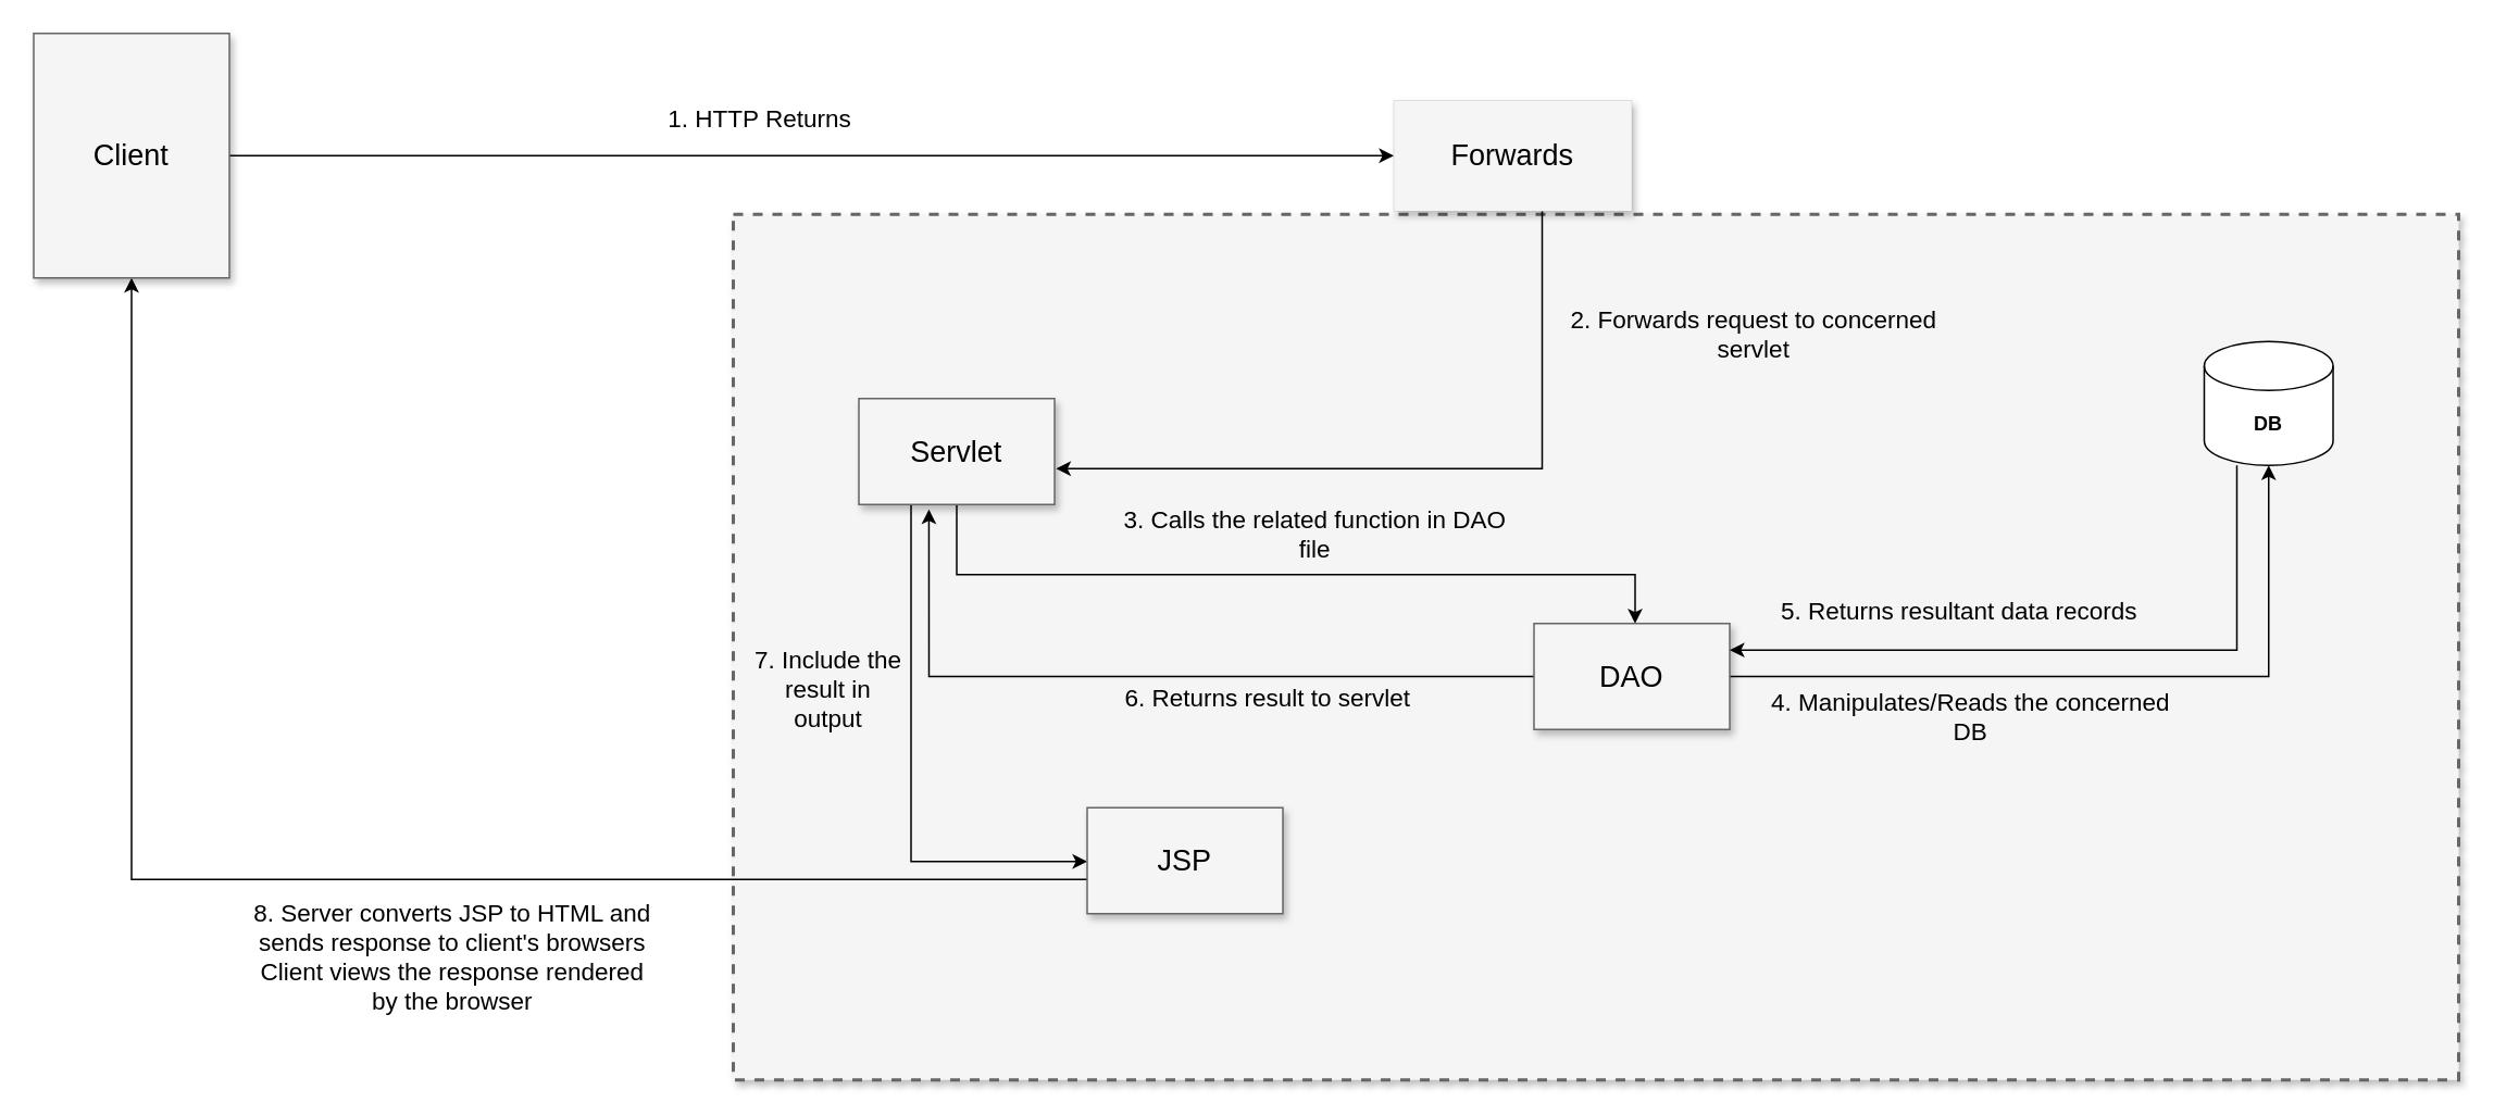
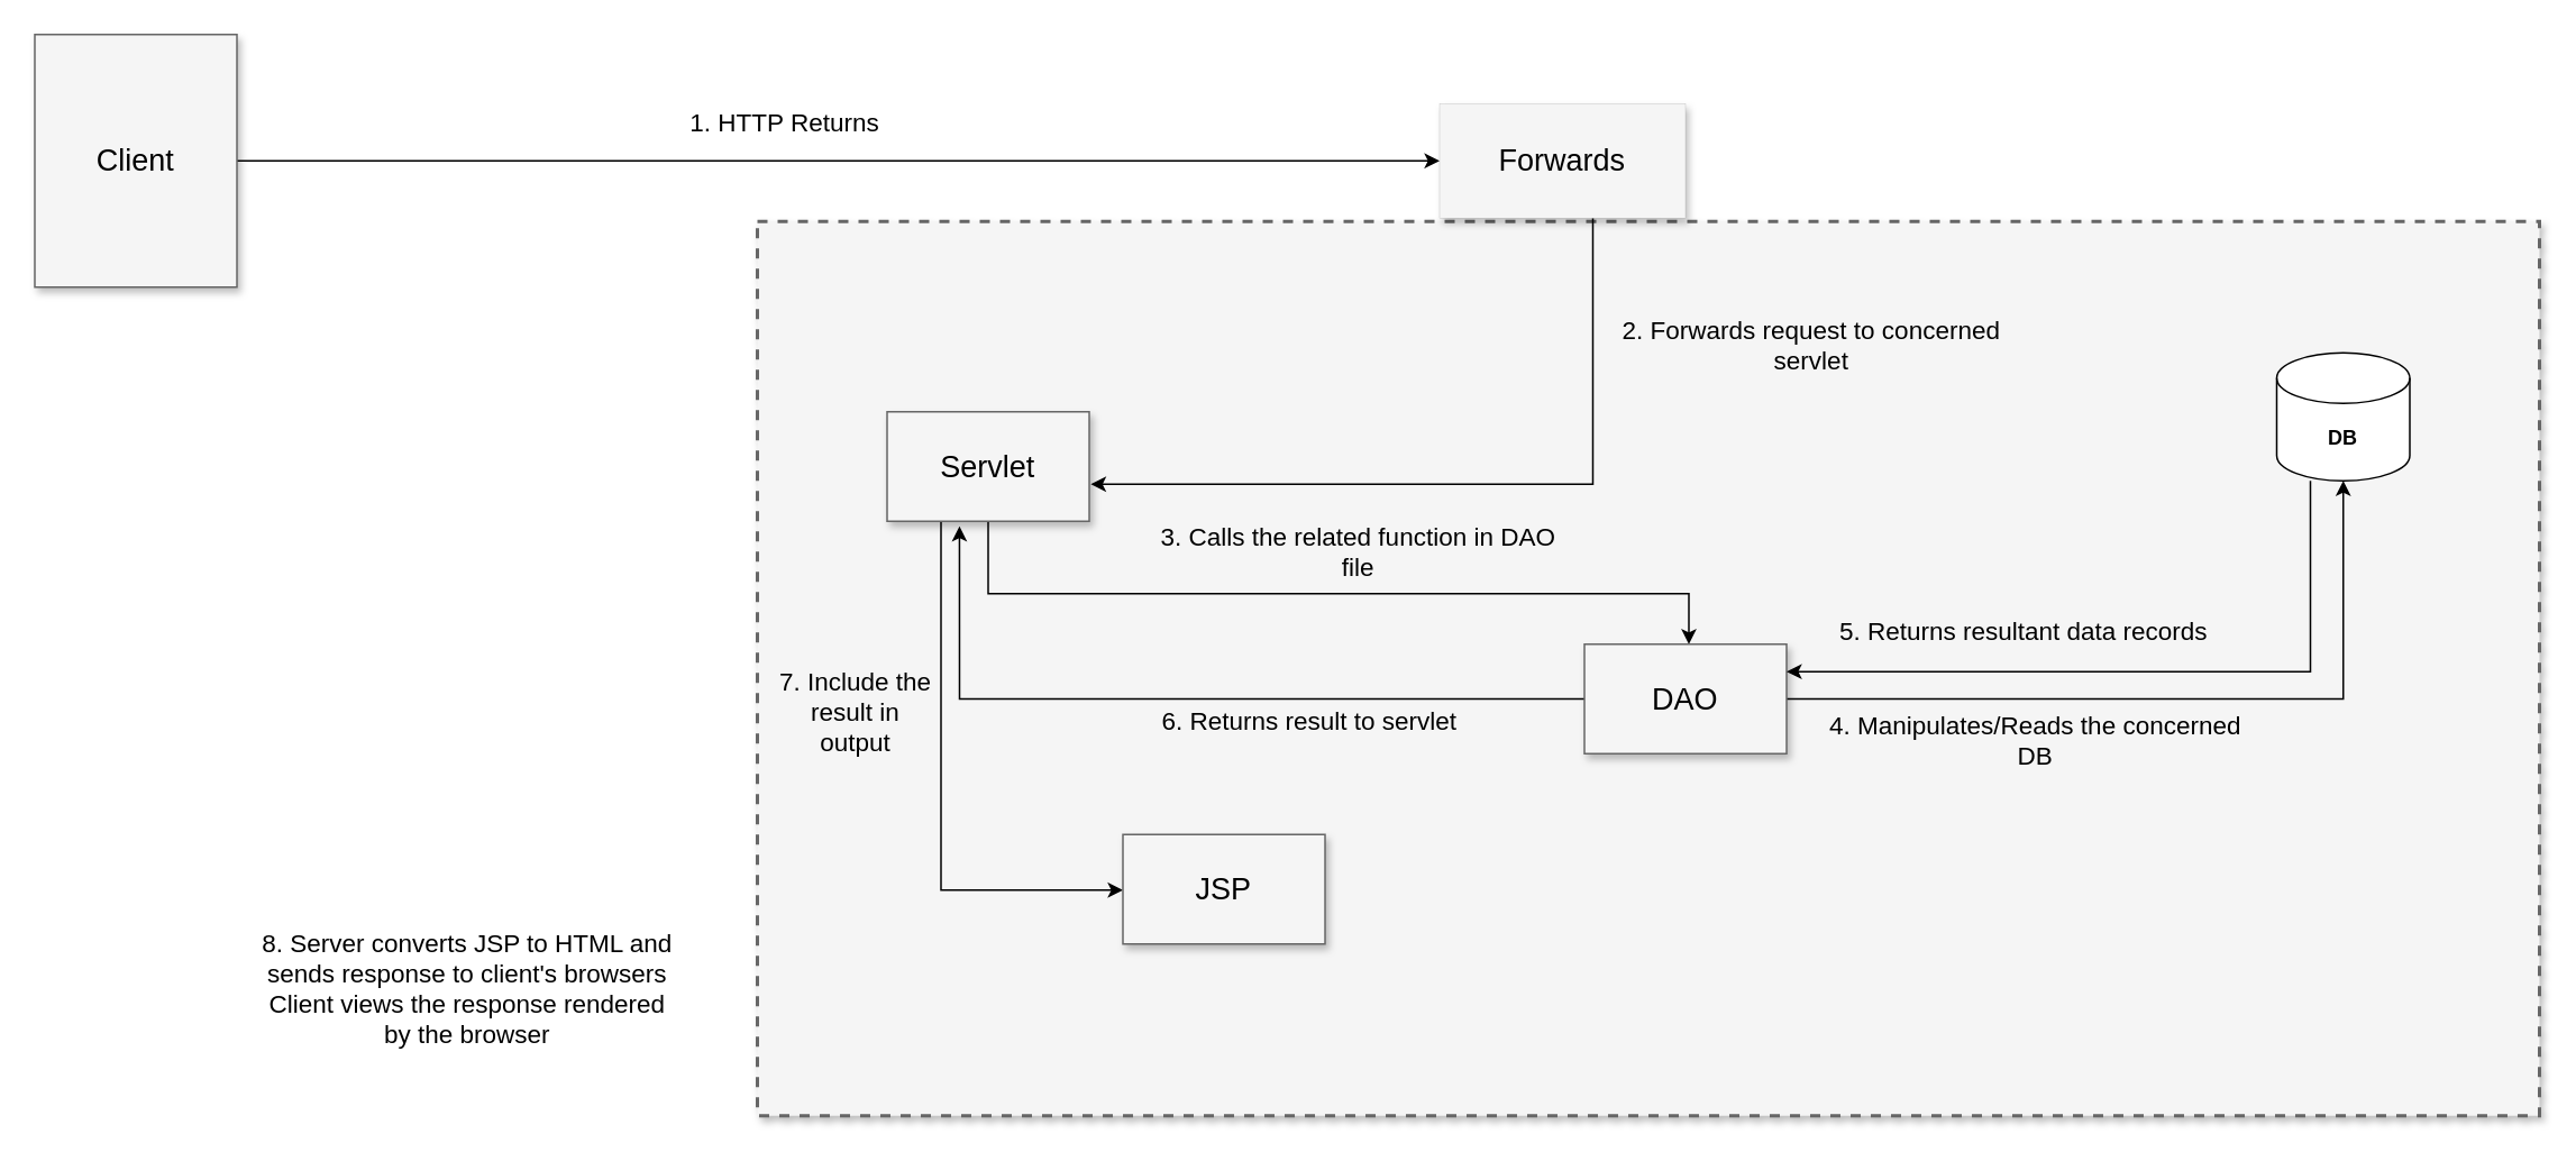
  <mxCell id="0" style=";html=1;" />
  <mxCell id="1" style=";html=1;" parent="0" />
  <mxCell id="2" value="" style="whiteSpace=wrap;html=1;shadow=1;fontSize=20;fillColor=#f5f5f5;strokeColor=#666666;strokeWidth=2;dashed=1;align=left;" parent="1" vertex="1"><mxGeometry x="449" y="131" width="1058" height="531" as="geometry" /></mxCell>
  <mxCell id="3" style="edgeStyle=orthogonalEdgeStyle;rounded=0;orthogonalLoop=1;jettySize=auto;html=1;" edge="1" parent="1" source="5" target="8"><mxGeometry relative="1" as="geometry"><Array as="points"><mxPoint x="586" y="352" /><mxPoint x="1002" y="352" /></Array></mxGeometry></mxCell>
  <mxCell id="4" style="edgeStyle=orthogonalEdgeStyle;rounded=0;orthogonalLoop=1;jettySize=auto;html=1;exitX=0.5;exitY=1;exitDx=0;exitDy=0;" edge="1" parent="1" source="5" target="10"><mxGeometry relative="1" as="geometry"><Array as="points"><mxPoint x="558" y="309" /><mxPoint x="558" y="528" /></Array></mxGeometry></mxCell>
  <mxCell id="5" value="Servlet" style="whiteSpace=wrap;html=1;shadow=1;fontSize=18;fillColor=#f5f5f5;strokeColor=#666666;" parent="1" vertex="1"><mxGeometry x="526" y="244" width="120" height="65" as="geometry" /></mxCell>
  <mxCell id="6" style="edgeStyle=orthogonalEdgeStyle;rounded=0;orthogonalLoop=1;jettySize=auto;html=1;" edge="1" parent="1" source="8" target="14"><mxGeometry relative="1" as="geometry" /></mxCell>
  <mxCell id="7" style="edgeStyle=orthogonalEdgeStyle;rounded=0;orthogonalLoop=1;jettySize=auto;html=1;entryX=0.358;entryY=1.046;entryDx=0;entryDy=0;entryPerimeter=0;fontSize=15;" edge="1" parent="1" source="8" target="5"><mxGeometry relative="1" as="geometry" /></mxCell>
  <mxCell id="8" value="DAO" style="whiteSpace=wrap;html=1;shadow=1;fontSize=18;fillColor=#f5f5f5;strokeColor=#666666;" parent="1" vertex="1"><mxGeometry x="940" y="382" width="120" height="65" as="geometry" /></mxCell>
- <mxCell id="9" style="edgeStyle=orthogonalEdgeStyle;rounded=0;orthogonalLoop=1;jettySize=auto;html=1;" edge="1" parent="1" source="10" target="12"><mxGeometry relative="1" as="geometry"><Array as="points"><mxPoint x="80" y="539" /></Array></mxGeometry></mxCell>
  <mxCell id="10" value="JSP" style="whiteSpace=wrap;html=1;shadow=1;fontSize=18;fillColor=#f5f5f5;strokeColor=#666666;" parent="1" vertex="1"><mxGeometry x="666" y="495" width="120" height="65" as="geometry" /></mxCell>
  <mxCell id="11" style="edgeStyle=orthogonalEdgeStyle;rounded=0;orthogonalLoop=1;jettySize=auto;html=1;" edge="1" parent="1" source="12" target="16"><mxGeometry relative="1" as="geometry" /></mxCell>
  <mxCell id="12" value="Client" style="whiteSpace=wrap;html=1;shadow=1;fontSize=18;fillColor=#f5f5f5;strokeColor=#666666;" parent="1" vertex="1"><mxGeometry x="20" y="20" width="120" height="150" as="geometry" /></mxCell>
  <mxCell id="13" style="edgeStyle=orthogonalEdgeStyle;rounded=0;orthogonalLoop=1;jettySize=auto;html=1;entryX=1;entryY=0.25;entryDx=0;entryDy=0;fontSize=15;" edge="1" parent="1" source="14" target="8"><mxGeometry relative="1" as="geometry"><Array as="points"><mxPoint x="1371" y="398" /></Array></mxGeometry></mxCell>
  <mxCell id="14" value="&lt;b&gt;DB&lt;/b&gt;" style="shape=cylinder3;whiteSpace=wrap;html=1;boundedLbl=1;backgroundOutline=1;size=15;" vertex="1" parent="1"><mxGeometry x="1351" y="209" width="79" height="76" as="geometry" /></mxCell>
  <mxCell id="15" style="edgeStyle=orthogonalEdgeStyle;rounded=0;orthogonalLoop=1;jettySize=auto;html=1;entryX=1.008;entryY=0.662;entryDx=0;entryDy=0;entryPerimeter=0;" edge="1" parent="1" source="16" target="5"><mxGeometry relative="1" as="geometry"><Array as="points"><mxPoint x="945" y="287" /></Array></mxGeometry></mxCell>
  <mxCell id="16" value="Forwards" style="whiteSpace=wrap;html=1;shadow=1;fontSize=18;fillColor=#f5f5f5;strokeColor=#666666;strokeWidth=0;" vertex="1" parent="1"><mxGeometry x="854" y="61" width="146" height="68" as="geometry" /></mxCell>
  <mxCell id="17" value="&lt;font style=&quot;font-size: 15px;&quot;&gt;1. HTTP Returns&lt;/font&gt;" style="text;html=1;strokeColor=none;fillColor=none;align=center;verticalAlign=middle;whiteSpace=wrap;rounded=0;labelBackgroundColor=#FFFFFF;strokeWidth=0;fontSize=18;" vertex="1" parent="1"><mxGeometry x="379" y="57" width="173" height="30" as="geometry" /></mxCell>
  <mxCell id="18" style="edgeStyle=orthogonalEdgeStyle;rounded=0;orthogonalLoop=1;jettySize=auto;html=1;exitX=0.5;exitY=1;exitDx=0;exitDy=0;" edge="1" parent="1" source="17" target="17"><mxGeometry relative="1" as="geometry" /></mxCell>
  <mxCell id="19" value="&lt;font style=&quot;font-size: 15px;&quot;&gt;2. Forwards request to concerned servlet&lt;/font&gt;" style="text;html=1;strokeColor=none;fillColor=none;align=center;verticalAlign=middle;whiteSpace=wrap;rounded=0;labelBackgroundColor=none;strokeWidth=0;fontSize=15;" vertex="1" parent="1"><mxGeometry x="950" y="189" width="250" height="30" as="geometry" /></mxCell>
  <mxCell id="20" value="3. Calls the related function in DAO file" style="text;strokeColor=none;fillColor=none;align=center;verticalAlign=middle;whiteSpace=wrap;rounded=0;labelBackgroundColor=none;strokeWidth=0;fontSize=15;labelBorderColor=none;" vertex="1" parent="1"><mxGeometry x="681" y="312" width="250" height="30" as="geometry" /></mxCell>
  <mxCell id="21" value="4. Manipulates/Reads the concerned DB" style="text;strokeColor=none;fillColor=none;align=center;verticalAlign=middle;whiteSpace=wrap;rounded=0;labelBackgroundColor=none;strokeWidth=0;fontSize=15;labelBorderColor=none;" vertex="1" parent="1"><mxGeometry x="1083" y="424" width="250" height="30" as="geometry" /></mxCell>
  <mxCell id="22" value="5. Returns resultant data records" style="text;strokeColor=none;fillColor=none;align=center;verticalAlign=middle;whiteSpace=wrap;rounded=0;labelBackgroundColor=none;strokeWidth=0;fontSize=15;labelBorderColor=none;" vertex="1" parent="1"><mxGeometry x="1076" y="359" width="250" height="30" as="geometry" /></mxCell>
  <mxCell id="23" value="6. Returns result to servlet" style="text;strokeColor=none;fillColor=none;align=center;verticalAlign=middle;whiteSpace=wrap;rounded=0;labelBackgroundColor=none;strokeWidth=0;fontSize=15;labelBorderColor=none;" vertex="1" parent="1"><mxGeometry x="652" y="412" width="250" height="30" as="geometry" /></mxCell>
  <mxCell id="24" value="7. Include the result in output" style="text;strokeColor=none;fillColor=none;align=center;verticalAlign=middle;whiteSpace=wrap;rounded=0;labelBackgroundColor=none;strokeWidth=0;fontSize=15;labelBorderColor=none;" vertex="1" parent="1"><mxGeometry x="458" y="350" width="99" height="143" as="geometry" /></mxCell>
  <mxCell id="25" value="8. Server converts JSP to HTML and sends response to client's browsers&#10;Client views the response rendered by the browser&#10;" style="text;strokeColor=none;fillColor=none;align=center;verticalAlign=middle;whiteSpace=wrap;rounded=0;labelBackgroundColor=none;strokeWidth=0;fontSize=15;labelBorderColor=none;" vertex="1" parent="1"><mxGeometry x="152" y="580" width="250" height="30" as="geometry" /></mxCell>
